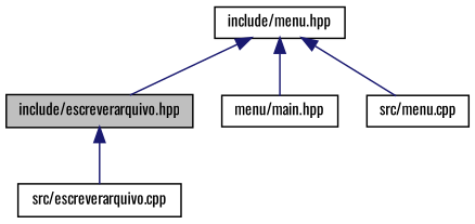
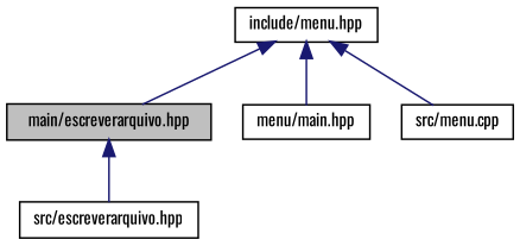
  digraph {
    fontname=Oswald
    node [color=black fillcolor=white fontname=Oswald fontsize=10 shape=record style=filled]
    edge [color=midnightblue dir=back fontname=Oswald fontsize=10 labelfontname=Helvetica labelfontsize=10 style=solid]
-   n1 [fillcolor=grey75 fontcolor=black height=0.2 label="include/escreverarquivo.hpp" width=0.4]
-   n2 [height=0.2 label="src/escreverarquivo.cpp" width=0.4]
+   n1 [fillcolor=grey75 fontcolor=black height=0.2 label="main/escreverarquivo.hpp" width=0.4]
+   n2 [height=0.2 label="src/escreverarquivo.hpp" width=0.4]
    n3 [height=0.2 label="include/menu.hpp" width=0.4]
    n4 [height=0.2 label="menu/main.hpp" width=0.4]
    n5 [height=0.2 label="src/menu.cpp" width=0.4]
    n1 -> n2
    n3 -> n1
    n3 -> n4
    n3 -> n5
  }
